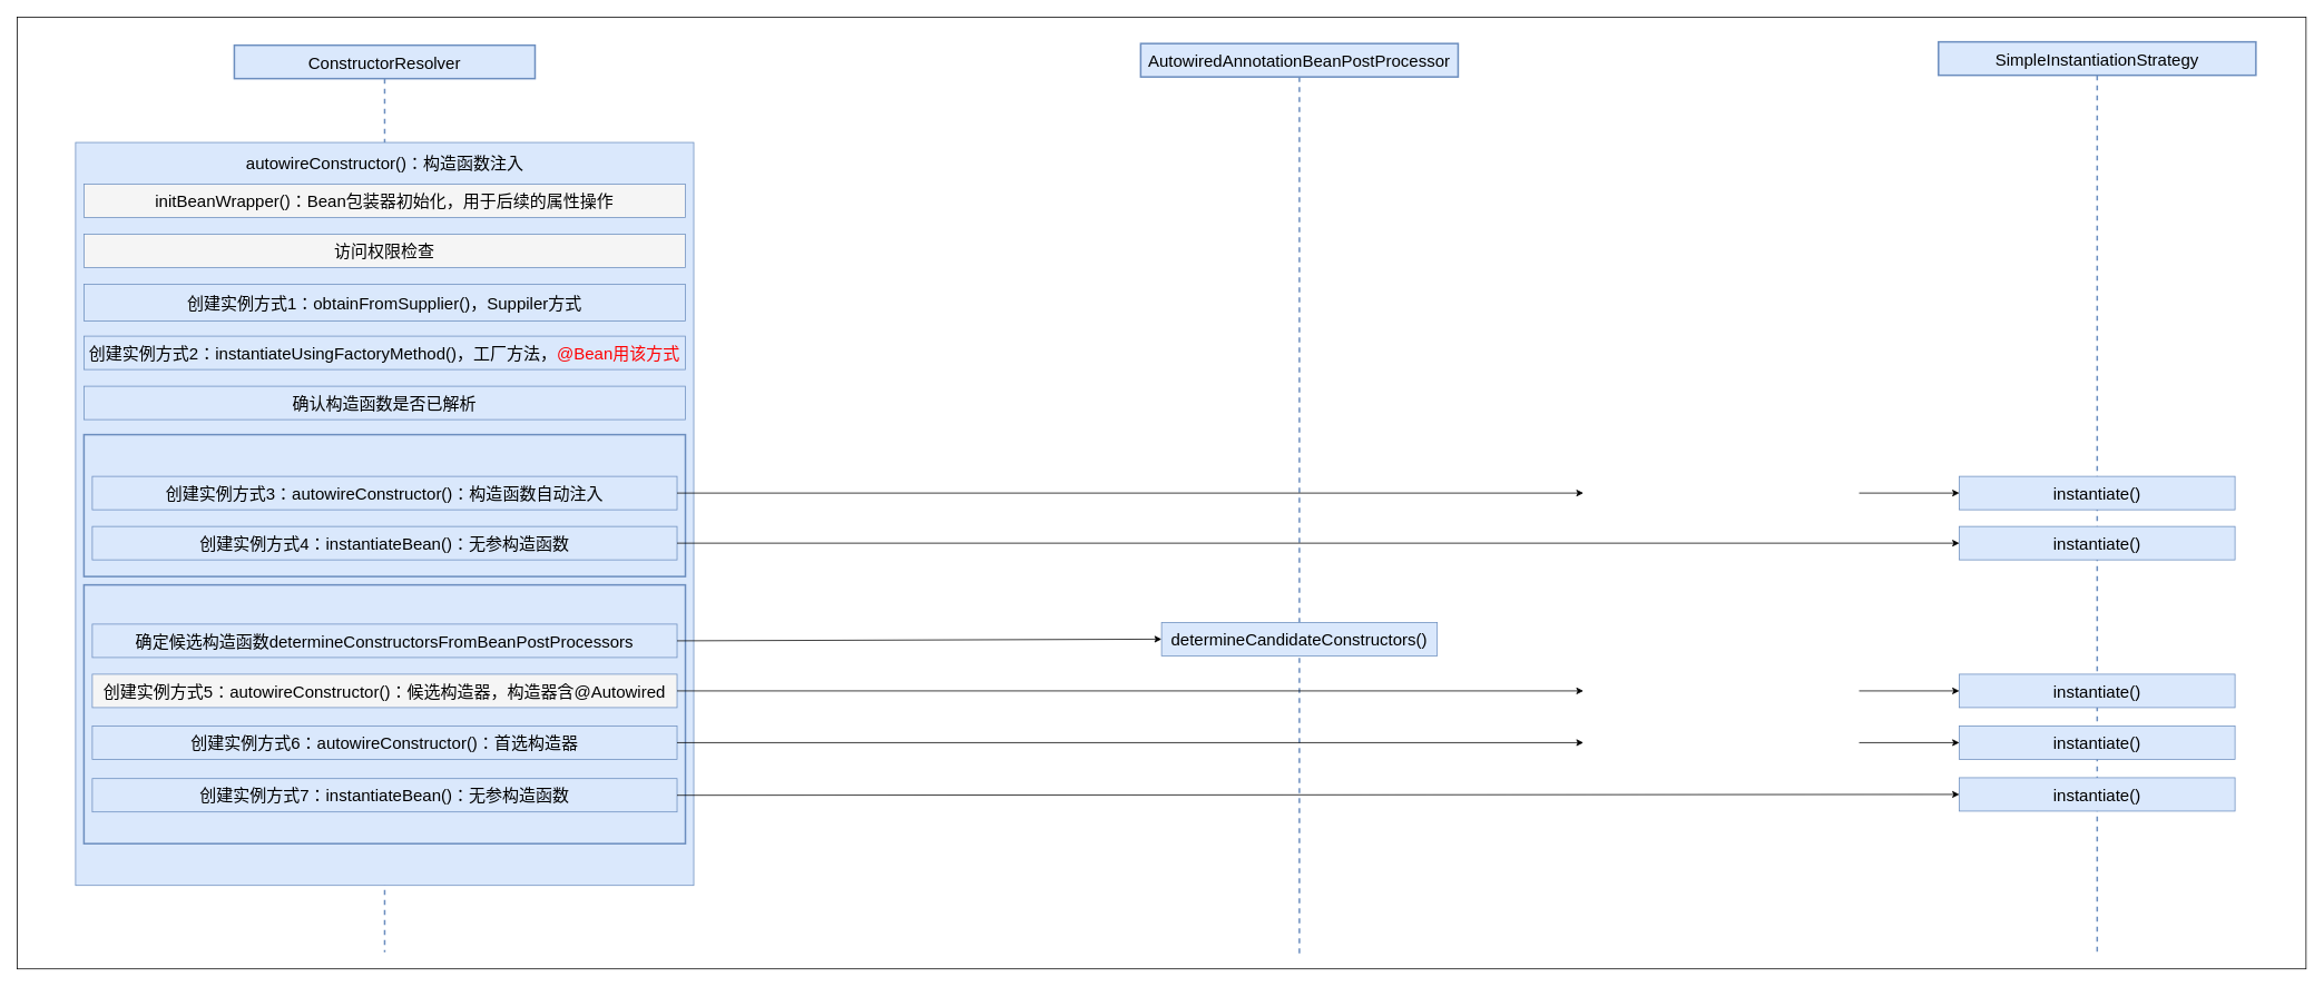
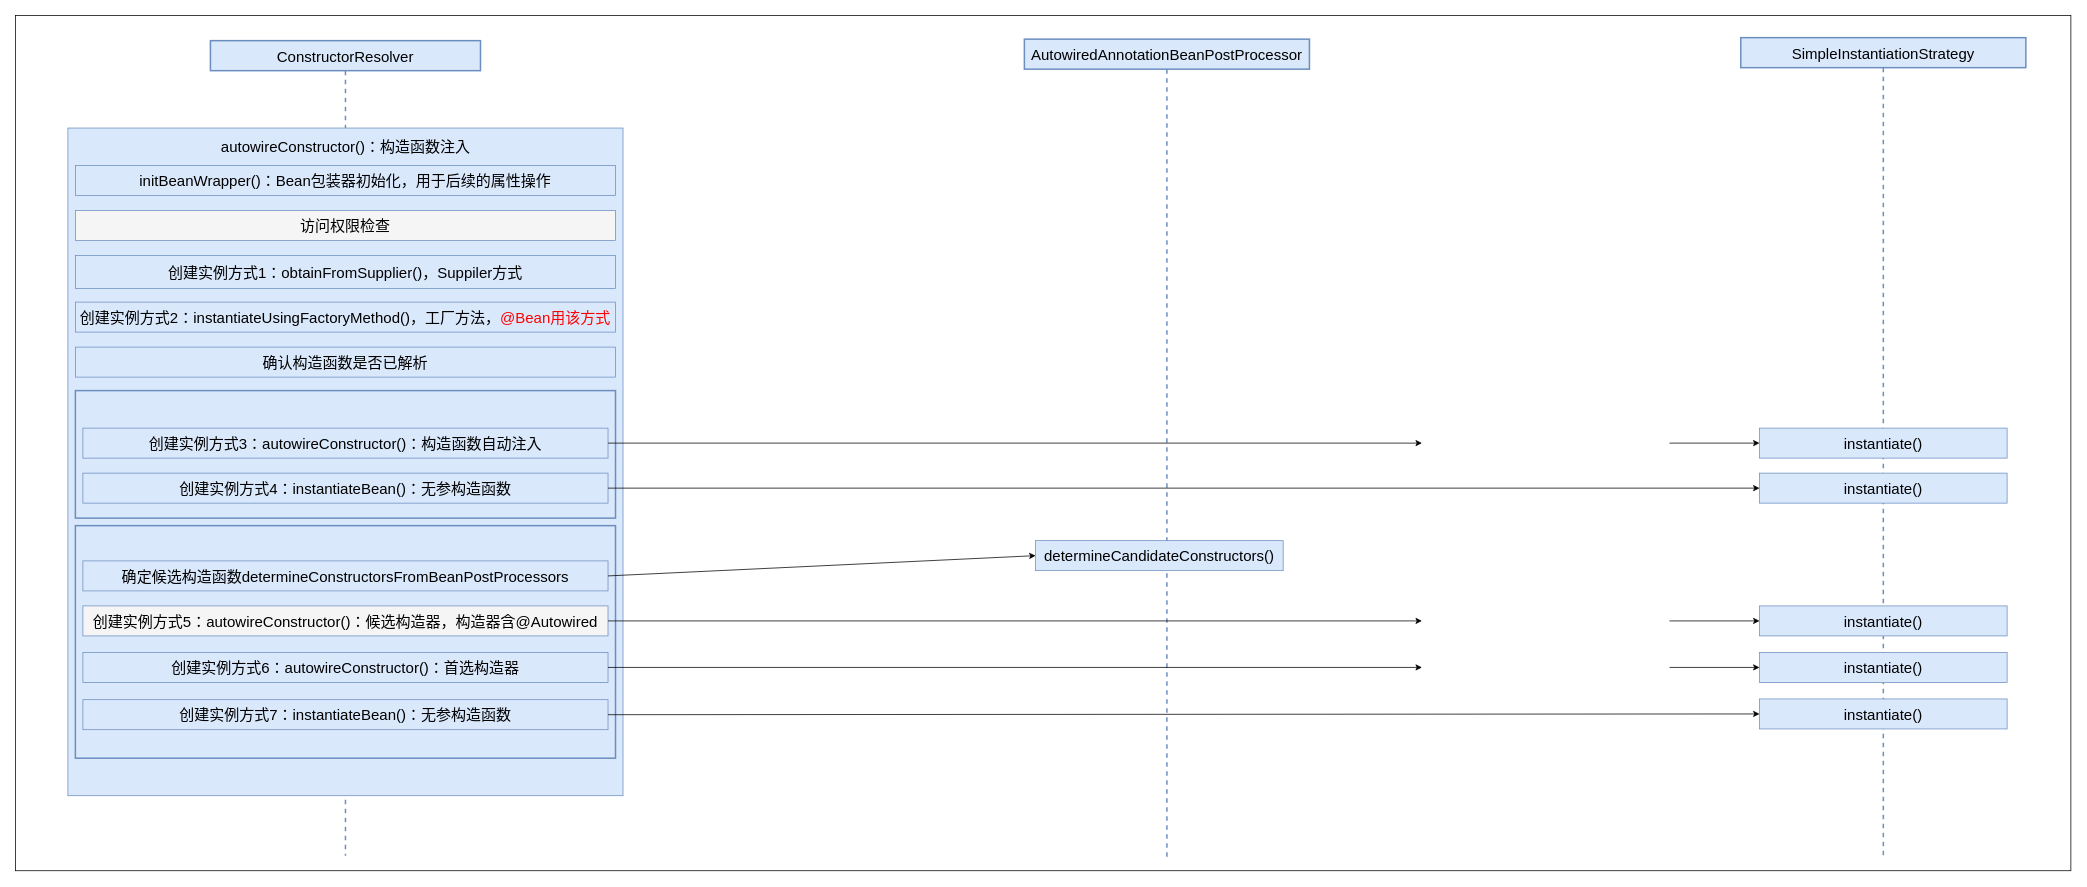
  <mxCell id="0" />
  <mxCell id="1" parent="0" />
  <mxCell id="2" value="" style="rounded=0;whiteSpace=wrap;html=1;" parent="1" vertex="1"><mxGeometry x="20" y="20" width="2740" height="1140" as="geometry" /></mxCell>
  <mxCell id="3" value="ConstructorResolver" style="shape=umlLifeline;perimeter=lifelinePerimeter;whiteSpace=wrap;html=1;container=1;dropTarget=0;collapsible=0;recursiveResize=0;outlineConnect=0;portConstraint=eastwest;newEdgeStyle={&quot;curved&quot;:0,&quot;rounded&quot;:0};fontSize=20;fillColor=#dae8fc;strokeColor=#6c8ebf;strokeWidth=2;" parent="1" vertex="1"><mxGeometry x="280" y="53.5" width="360" height="1086.5" as="geometry" /></mxCell>
  <mxCell id="4" value="" style="html=1;whiteSpace=wrap;fontSize=20;fillColor=#dae8fc;strokeColor=#6c8ebf;" parent="1" vertex="1"><mxGeometry x="90" y="170" width="740" height="890" as="geometry" /></mxCell>
  <mxCell id="5" value="&lt;span style=&quot;text-align: left;&quot;&gt;autowireConstructor&lt;/span&gt;&lt;span&gt;()：构造函数注入&lt;/span&gt;" style="text;html=1;align=center;verticalAlign=middle;whiteSpace=wrap;rounded=0;fontStyle=0;fontColor=#000000;fontSize=20;" parent="1" vertex="1"><mxGeometry x="270.63" y="180" width="378.75" height="30" as="geometry" /></mxCell>
  <mxCell id="6" value="&lt;span style=&quot;text-align: left;&quot;&gt;创建实例&lt;/span&gt;&lt;span style=&quot;text-align: left;&quot;&gt;方式1：obtainFromSupplier()，Suppiler方式&lt;/span&gt;" style="html=1;whiteSpace=wrap;fontSize=20;fillColor=#dae8fc;strokeColor=#6c8ebf;" parent="1" vertex="1"><mxGeometry x="100" y="340" width="720" height="44" as="geometry" /></mxCell>
  <mxCell id="7" value="" style="html=1;whiteSpace=wrap;fontSize=20;fillColor=#dae8fc;strokeColor=#6c8ebf;strokeWidth=2;" parent="1" vertex="1"><mxGeometry x="100" y="700" width="720" height="310" as="geometry" /></mxCell>
- <mxCell id="8" value="initBeanWrapper()：Bean包装器初始化，用于后续的属性操作" style="html=1;whiteSpace=wrap;fontSize=20;fillColor=#f5f5f5;strokeColor=#6c8ebf;strokeWidth=1;" parent="1" vertex="1"><mxGeometry x="100" y="220" width="720" height="40" as="geometry" /></mxCell>
+ <mxCell id="8" value="initBeanWrapper()：Bean包装器初始化，用于后续的属性操作" style="html=1;whiteSpace=wrap;fontSize=20;fillColor=#dae8fc;strokeColor=#6c8ebf;strokeWidth=1;" parent="1" vertex="1"><mxGeometry x="100" y="220" width="720" height="40" as="geometry" /></mxCell>
  <mxCell id="9" value="AutowiredAnnotationBeanPostProcessor" style="shape=umlLifeline;perimeter=lifelinePerimeter;whiteSpace=wrap;html=1;container=1;dropTarget=0;collapsible=0;recursiveResize=0;outlineConnect=0;portConstraint=eastwest;newEdgeStyle={&quot;curved&quot;:0,&quot;rounded&quot;:0};fontSize=20;fillColor=#dae8fc;strokeColor=#6c8ebf;strokeWidth=2;" parent="1" vertex="1"><mxGeometry x="1365" y="51.5" width="380" height="1090.5" as="geometry" /></mxCell>
  <mxCell id="10" value="访问权限检查" style="html=1;whiteSpace=wrap;fontSize=20;fillColor=#f5f5f5;strokeColor=#6c8ebf;strokeWidth=1;" parent="1" vertex="1"><mxGeometry x="100" y="280" width="720" height="40" as="geometry" /></mxCell>
  <mxCell id="11" value="&lt;span style=&quot;text-align: left;&quot;&gt;创建实例&lt;/span&gt;&lt;span style=&quot;text-align: left;&quot;&gt;方式2：instantiateUsingFactoryMethod()，工厂方法，&lt;font style=&quot;color: rgb(255, 0, 0);&quot;&gt;@Bean用该方式&lt;/font&gt;&lt;/span&gt;" style="html=1;whiteSpace=wrap;fontSize=20;fillColor=#dae8fc;strokeColor=#6c8ebf;" parent="1" vertex="1"><mxGeometry x="100" y="402" width="720" height="40" as="geometry" /></mxCell>
  <mxCell id="12" value="" style="html=1;whiteSpace=wrap;fontSize=20;fillColor=#dae8fc;strokeColor=#6c8ebf;strokeWidth=2;" parent="1" vertex="1"><mxGeometry x="100" y="520" width="720" height="170" as="geometry" /></mxCell>
  <mxCell id="13" value="确认构造函数是否已解析" style="html=1;whiteSpace=wrap;fontSize=20;fillColor=#dae8fc;strokeColor=#6c8ebf;strokeWidth=1;" parent="1" vertex="1"><mxGeometry x="100" y="462" width="720" height="40" as="geometry" /></mxCell>
  <mxCell id="14" value="&lt;span style=&quot;text-align: left;&quot;&gt;创建实例&lt;/span&gt;&lt;span style=&quot;text-align: left;&quot;&gt;方式3：autowireConstructor()：构造函数自动注入&lt;/span&gt;" style="html=1;whiteSpace=wrap;fontSize=20;fillColor=#dae8fc;strokeColor=#6c8ebf;" parent="1" vertex="1"><mxGeometry x="110" y="570" width="700" height="40" as="geometry" /></mxCell>
  <mxCell id="15" value="&lt;span style=&quot;text-align: left;&quot;&gt;创建实例&lt;/span&gt;&lt;span style=&quot;text-align: left;&quot;&gt;方式4：instantiateBean()：无参构造函数&lt;/span&gt;" style="html=1;whiteSpace=wrap;fontSize=20;fillColor=#dae8fc;strokeColor=#6c8ebf;" parent="1" vertex="1"><mxGeometry x="110" y="630" width="700" height="40" as="geometry" /></mxCell>
  <mxCell id="16" value="&lt;div style=&quot;text-align: left;&quot;&gt;&lt;span style=&quot;background-color: transparent;&quot;&gt;确定候选构造函数determineConstructorsFromBeanPostProcessors&lt;/span&gt;&lt;/div&gt;" style="html=1;whiteSpace=wrap;fontSize=20;fillColor=#dae8fc;strokeColor=#6c8ebf;" parent="1" vertex="1"><mxGeometry x="110" y="747" width="700" height="40" as="geometry" /></mxCell>
  <mxCell id="17" value="&lt;span style=&quot;text-align: left;&quot;&gt;创建实例&lt;/span&gt;&lt;span style=&quot;text-align: left;&quot;&gt;方式5：autowireConstructor()：&lt;/span&gt;&lt;span style=&quot;text-align: left;&quot;&gt;候选构造器，构造器含@Autowired&lt;/span&gt;" style="html=1;whiteSpace=wrap;fontSize=20;fillColor=#f5f5f5;strokeColor=#6c8ebf;" parent="1" vertex="1"><mxGeometry x="110" y="807" width="700" height="40" as="geometry" /></mxCell>
  <mxCell id="18" value="" style="endArrow=classic;html=1;rounded=0;exitX=1;exitY=0.5;exitDx=0;exitDy=0;entryX=0;entryY=0.5;entryDx=0;entryDy=0;" parent="1" source="16" target="29" edge="1"><mxGeometry width="50" height="50" relative="1" as="geometry"><mxPoint x="980" y="860" as="sourcePoint" /><mxPoint x="1030" y="810" as="targetPoint" /></mxGeometry></mxCell>
  <mxCell id="19" value="&lt;span style=&quot;text-align: left;&quot;&gt;创建实例&lt;/span&gt;&lt;span style=&quot;text-align: left;&quot;&gt;方式6：autowireConstructor()：首&lt;/span&gt;&lt;span style=&quot;text-align: left;&quot;&gt;选构造器&lt;/span&gt;" style="html=1;whiteSpace=wrap;fontSize=20;fillColor=#dae8fc;strokeColor=#6c8ebf;" parent="1" vertex="1"><mxGeometry x="110" y="869" width="700" height="40" as="geometry" /></mxCell>
  <mxCell id="20" value="&lt;span style=&quot;text-align: left;&quot;&gt;创建实例&lt;/span&gt;&lt;span style=&quot;text-align: left;&quot;&gt;方式7：&lt;/span&gt;&lt;span style=&quot;text-align: left;&quot;&gt;instantiateBean()：无参构造函数&lt;/span&gt;" style="html=1;whiteSpace=wrap;fontSize=20;fillColor=#dae8fc;strokeColor=#6c8ebf;" parent="1" vertex="1"><mxGeometry x="110" y="932" width="700" height="40" as="geometry" /></mxCell>
  <mxCell id="21" value="SimpleInstantiationStrategy" style="shape=umlLifeline;perimeter=lifelinePerimeter;whiteSpace=wrap;html=1;container=1;dropTarget=0;collapsible=0;recursiveResize=0;outlineConnect=0;portConstraint=eastwest;newEdgeStyle={&quot;curved&quot;:0,&quot;rounded&quot;:0};fontSize=20;fillColor=#dae8fc;strokeColor=#6c8ebf;strokeWidth=2;" parent="1" vertex="1"><mxGeometry x="2320" y="49.5" width="380" height="1090.5" as="geometry" /></mxCell>
  <mxCell id="22" value="instantiate()" style="html=1;whiteSpace=wrap;fontSize=20;fillColor=#dae8fc;strokeColor=#6c8ebf;strokeWidth=1;" parent="1" vertex="1"><mxGeometry x="2345" y="931" width="330" height="40" as="geometry" /></mxCell>
  <mxCell id="23" value="" style="endArrow=classic;html=1;rounded=0;exitX=1;exitY=0.5;exitDx=0;exitDy=0;entryX=0;entryY=0.5;entryDx=0;entryDy=0;" parent="1" source="20" target="22" edge="1"><mxGeometry width="50" height="50" relative="1" as="geometry"><mxPoint x="850" y="1030" as="sourcePoint" /><mxPoint x="900" y="980" as="targetPoint" /></mxGeometry></mxCell>
  <mxCell id="24" value="instantiate()" style="html=1;whiteSpace=wrap;fontSize=20;fillColor=#dae8fc;strokeColor=#6c8ebf;strokeWidth=1;" parent="1" vertex="1"><mxGeometry x="2345" y="630" width="330" height="40" as="geometry" /></mxCell>
  <mxCell id="25" value="" style="endArrow=classic;html=1;rounded=0;exitX=1;exitY=0.5;exitDx=0;exitDy=0;entryX=0;entryY=0.5;entryDx=0;entryDy=0;" parent="1" source="15" target="24" edge="1"><mxGeometry width="50" height="50" relative="1" as="geometry"><mxPoint x="1090" y="670" as="sourcePoint" /><mxPoint x="1140" y="620" as="targetPoint" /></mxGeometry></mxCell>
  <mxCell id="26" value="" style="endArrow=classic;html=1;rounded=0;exitX=1;exitY=0.5;exitDx=0;exitDy=0;entryX=0;entryY=0.5;entryDx=0;entryDy=0;" parent="1" source="14" edge="1"><mxGeometry width="50" height="50" relative="1" as="geometry"><mxPoint x="1060" y="540" as="sourcePoint" /><mxPoint x="1895" y="590" as="targetPoint" /></mxGeometry></mxCell>
  <mxCell id="27" value="" style="endArrow=classic;html=1;rounded=0;exitX=1;exitY=0.5;exitDx=0;exitDy=0;entryX=0;entryY=0.5;entryDx=0;entryDy=0;" parent="1" source="19" edge="1"><mxGeometry width="50" height="50" relative="1" as="geometry"><mxPoint x="1060" y="1100" as="sourcePoint" /><mxPoint x="1895" y="889" as="targetPoint" /></mxGeometry></mxCell>
  <mxCell id="28" value="" style="endArrow=classic;html=1;rounded=0;exitX=1;exitY=0.5;exitDx=0;exitDy=0;entryX=0;entryY=0.5;entryDx=0;entryDy=0;" parent="1" source="17" edge="1"><mxGeometry width="50" height="50" relative="1" as="geometry"><mxPoint x="1050" y="1020" as="sourcePoint" /><mxPoint x="1895" y="827" as="targetPoint" /></mxGeometry></mxCell>
- <mxCell id="29" value="determineCandidateConstructors()" style="html=1;whiteSpace=wrap;fontSize=20;fillColor=#dae8fc;strokeColor=#6c8ebf;strokeWidth=1;" parent="1" vertex="1"><mxGeometry x="1390" y="745" width="330" height="40" as="geometry" /></mxCell>
+ <mxCell id="29" value="determineCandidateConstructors()" style="html=1;whiteSpace=wrap;fontSize=20;fillColor=#dae8fc;strokeColor=#6c8ebf;strokeWidth=1;" parent="1" vertex="1"><mxGeometry x="1380" y="720" width="330" height="40" as="geometry" /></mxCell>
  <mxCell id="30" value="instantiate()" style="html=1;whiteSpace=wrap;fontSize=20;fillColor=#dae8fc;strokeColor=#6c8ebf;strokeWidth=1;" parent="1" vertex="1"><mxGeometry x="2345" y="570" width="330" height="40" as="geometry" /></mxCell>
  <mxCell id="31" value="instantiate()" style="html=1;whiteSpace=wrap;fontSize=20;fillColor=#dae8fc;strokeColor=#6c8ebf;strokeWidth=1;" parent="1" vertex="1"><mxGeometry x="2345" y="807" width="330" height="40" as="geometry" /></mxCell>
  <mxCell id="32" value="instantiate()" style="html=1;whiteSpace=wrap;fontSize=20;fillColor=#dae8fc;strokeColor=#6c8ebf;strokeWidth=1;" parent="1" vertex="1"><mxGeometry x="2345" y="869" width="330" height="40" as="geometry" /></mxCell>
  <mxCell id="33" value="" style="endArrow=classic;html=1;rounded=0;exitX=1;exitY=0.5;exitDx=0;exitDy=0;entryX=0;entryY=0.5;entryDx=0;entryDy=0;" parent="1" target="30" edge="1"><mxGeometry width="50" height="50" relative="1" as="geometry"><mxPoint x="2225" y="590" as="sourcePoint" /><mxPoint x="2280" y="510" as="targetPoint" /></mxGeometry></mxCell>
  <mxCell id="34" value="" style="endArrow=classic;html=1;rounded=0;exitX=1;exitY=0.5;exitDx=0;exitDy=0;entryX=0;entryY=0.5;entryDx=0;entryDy=0;" parent="1" target="31" edge="1"><mxGeometry width="50" height="50" relative="1" as="geometry"><mxPoint x="2225" y="827" as="sourcePoint" /><mxPoint x="2400" y="740" as="targetPoint" /></mxGeometry></mxCell>
  <mxCell id="35" value="" style="endArrow=classic;html=1;rounded=0;exitX=1;exitY=0.5;exitDx=0;exitDy=0;entryX=0;entryY=0.5;entryDx=0;entryDy=0;" parent="1" target="32" edge="1"><mxGeometry width="50" height="50" relative="1" as="geometry"><mxPoint x="2225" y="889" as="sourcePoint" /><mxPoint x="2290" y="760" as="targetPoint" /></mxGeometry></mxCell>
